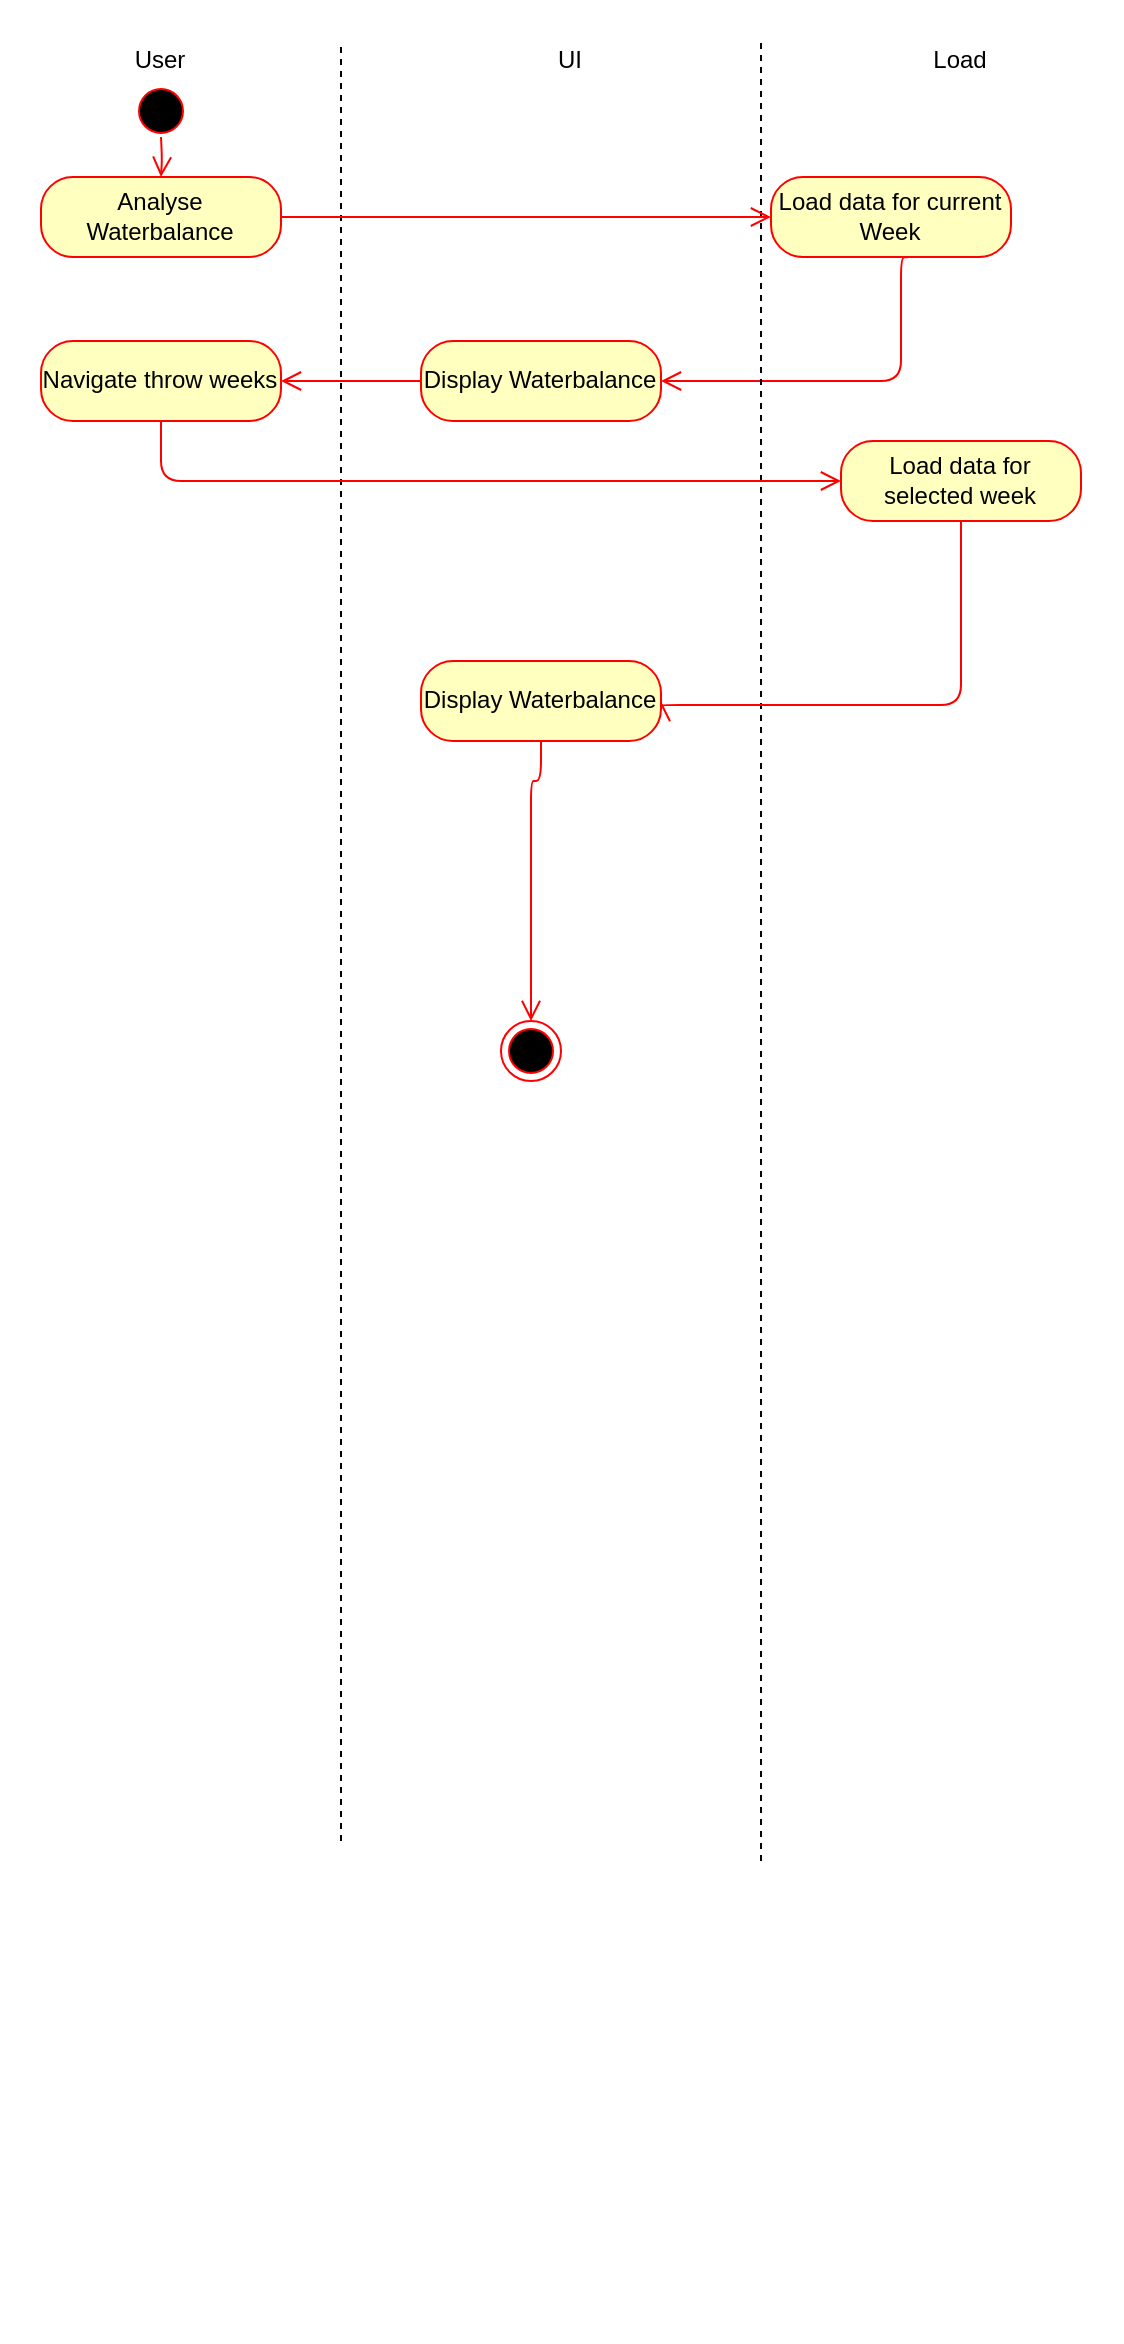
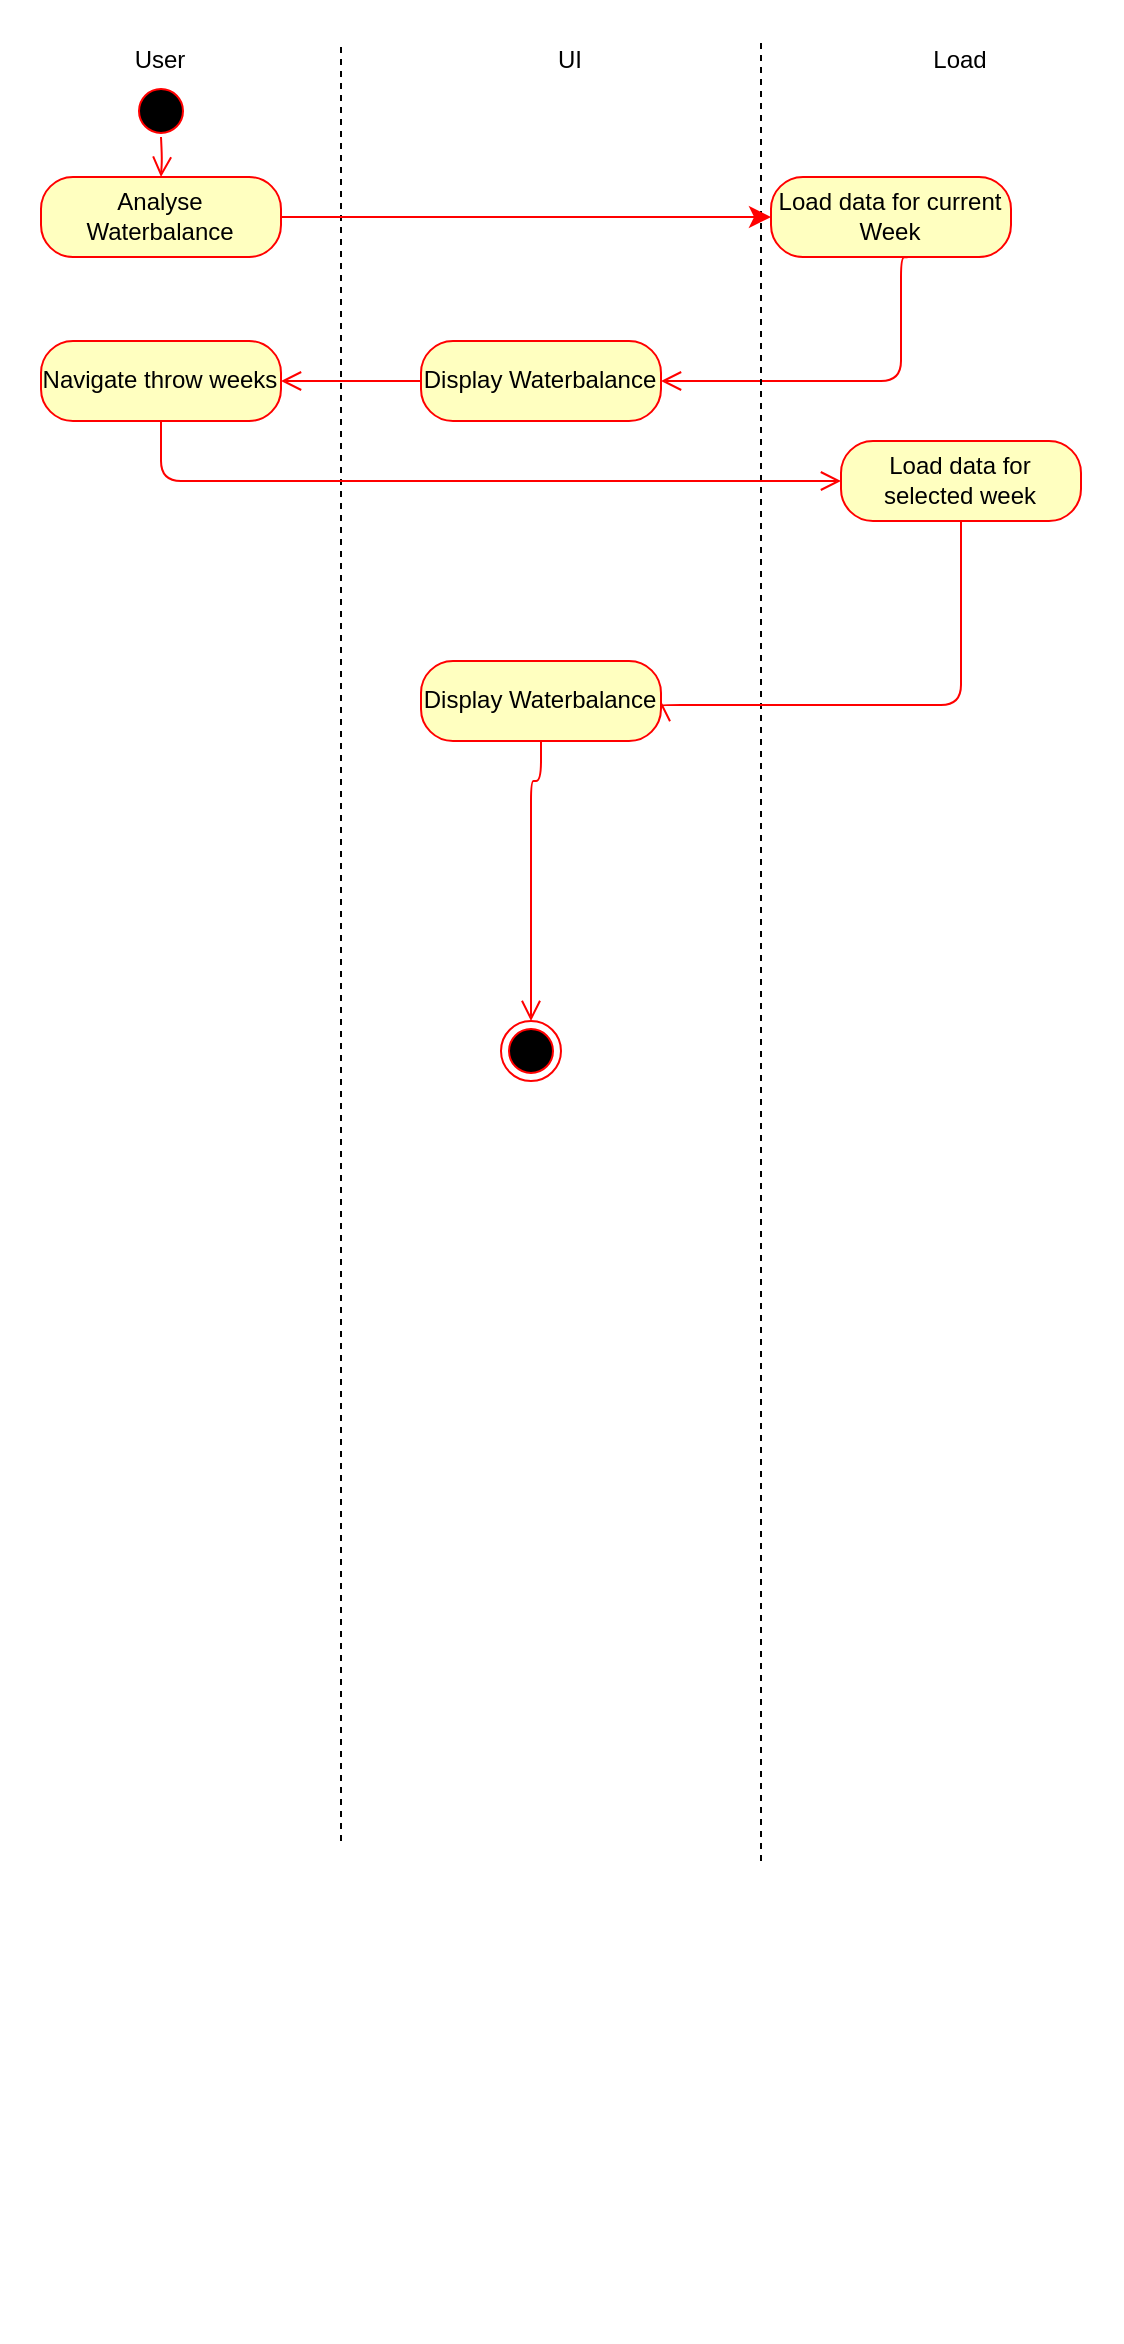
  <mxCell id="0" />
  <mxCell id="1" parent="0" />
  <mxCell id="2" value="" style="ellipse;html=1;shape=startState;fillColor=#000000;strokeColor=#ff0000;" vertex="1" parent="1"><mxGeometry x="65" y="40" width="30" height="30" as="geometry" /></mxCell>
  <mxCell id="3" value="" style="edgeStyle=orthogonalEdgeStyle;html=1;verticalAlign=bottom;endArrow=open;endSize=8;strokeColor=#ff0000;entryX=0.5;entryY=0;entryDx=0;entryDy=0;" edge="1" parent="1" target="4"><mxGeometry relative="1" as="geometry"><mxPoint x="80" y="8" as="targetPoint" /><mxPoint x="80" y="68" as="sourcePoint" /></mxGeometry></mxCell>
  <mxCell id="4" value="Analyse Waterbalance" style="rounded=1;whiteSpace=wrap;html=1;arcSize=40;fontColor=#000000;fillColor=#ffffc0;strokeColor=#ff0000;" vertex="1" parent="1"><mxGeometry x="20" y="88" width="120" height="40" as="geometry" /></mxCell>
  <mxCell id="5" value="Display Waterbalance" style="rounded=1;whiteSpace=wrap;html=1;arcSize=40;fontColor=#000000;fillColor=#ffffc0;strokeColor=#ff0000;" vertex="1" parent="1"><mxGeometry x="210" y="170" width="120" height="40" as="geometry" /></mxCell>
  <mxCell id="6" value="&lt;br&gt;" style="edgeStyle=orthogonalEdgeStyle;html=1;align=left;verticalAlign=bottom;endArrow=open;endSize=8;strokeColor=#ff0000;entryX=1;entryY=0.5;entryDx=0;entryDy=0;exitX=0.569;exitY=1.004;exitDx=0;exitDy=0;exitPerimeter=0;" edge="1" parent="1" source="16" target="5"><mxGeometry x="-0.199" y="72" relative="1" as="geometry"><mxPoint x="405" y="340" as="targetPoint" /><Array as="points"><mxPoint x="450" y="128" /><mxPoint x="450" y="190" /></Array><mxPoint x="40" y="-12" as="offset" /></mxGeometry></mxCell>
  <mxCell id="7" value="Load data for selected week" style="rounded=1;whiteSpace=wrap;html=1;arcSize=40;fontColor=#000000;fillColor=#ffffc0;strokeColor=#ff0000;" vertex="1" parent="1"><mxGeometry x="420" y="220" width="120" height="40" as="geometry" /></mxCell>
  <mxCell id="8" value="" style="edgeStyle=orthogonalEdgeStyle;html=1;verticalAlign=bottom;endArrow=open;endSize=8;strokeColor=#ff0000;" edge="1" parent="1"><mxGeometry relative="1" as="geometry"><mxPoint x="285" y="1150" as="targetPoint" /><mxPoint x="285" y="1150" as="sourcePoint" /></mxGeometry></mxCell>
  <mxCell id="9" value="" style="endArrow=none;dashed=1;html=1;" edge="1" parent="1"><mxGeometry width="50" height="50" relative="1" as="geometry"><mxPoint x="170" y="920" as="sourcePoint" /><mxPoint x="170" y="20" as="targetPoint" /></mxGeometry></mxCell>
  <mxCell id="10" value="" style="endArrow=none;dashed=1;html=1;" edge="1" parent="1"><mxGeometry width="50" height="50" relative="1" as="geometry"><mxPoint x="380" y="930" as="sourcePoint" /><mxPoint x="380" y="20" as="targetPoint" /></mxGeometry></mxCell>
  <mxCell id="11" value="User" style="text;html=1;strokeColor=none;fillColor=none;align=center;verticalAlign=middle;whiteSpace=wrap;rounded=0;" vertex="1" parent="1"><mxGeometry x="60" y="20" width="40" height="20" as="geometry" /></mxCell>
  <mxCell id="12" value="UI" style="text;html=1;strokeColor=none;fillColor=none;align=center;verticalAlign=middle;whiteSpace=wrap;rounded=0;" vertex="1" parent="1"><mxGeometry x="265" y="20" width="40" height="20" as="geometry" /></mxCell>
  <mxCell id="13" value="Load" style="text;html=1;strokeColor=none;fillColor=none;align=center;verticalAlign=middle;whiteSpace=wrap;rounded=0;" vertex="1" parent="1"><mxGeometry x="460" y="20" width="40" height="20" as="geometry" /></mxCell>
- <mxCell id="14" value="" style="edgeStyle=orthogonalEdgeStyle;html=1;verticalAlign=bottom;endArrow=open;endSize=8;strokeColor=#ff0000;exitX=1;exitY=0.5;exitDx=0;exitDy=0;entryX=0;entryY=0.5;entryDx=0;entryDy=0;" edge="1" parent="1" source="4" target="16"><mxGeometry relative="1" as="geometry"><mxPoint x="220" y="108" as="targetPoint" /><mxPoint x="90" y="138" as="sourcePoint" /></mxGeometry></mxCell>
+ <mxCell id="14" value="" style="edgeStyle=orthogonalEdgeStyle;html=1;verticalAlign=bottom;endArrow=classic;endSize=8;strokeColor=#ff0000;exitX=1;exitY=0.5;exitDx=0;exitDy=0;entryX=0;entryY=0.5;entryDx=0;entryDy=0;" edge="1" parent="1" source="4" target="16"><mxGeometry relative="1" as="geometry"><mxPoint x="220" y="108" as="targetPoint" /><mxPoint x="90" y="138" as="sourcePoint" /></mxGeometry></mxCell>
  <mxCell id="15" value="" style="edgeStyle=orthogonalEdgeStyle;html=1;align=left;verticalAlign=bottom;endArrow=open;endSize=8;strokeColor=#ff0000;exitX=0;exitY=0.5;exitDx=0;exitDy=0;entryX=1;entryY=0.5;entryDx=0;entryDy=0;" edge="1" parent="1" source="5" target="17"><mxGeometry x="-0.882" y="32" relative="1" as="geometry"><mxPoint x="130" y="190" as="targetPoint" /><Array as="points" /><mxPoint x="25" y="52" as="offset" /><mxPoint x="95" y="320" as="sourcePoint" /></mxGeometry></mxCell>
  <mxCell id="16" value="Load data for current Week" style="rounded=1;whiteSpace=wrap;html=1;arcSize=40;fontColor=#000000;fillColor=#ffffc0;strokeColor=#ff0000;" vertex="1" parent="1"><mxGeometry x="385" y="88" width="120" height="40" as="geometry" /></mxCell>
  <mxCell id="17" value="Navigate throw weeks" style="rounded=1;whiteSpace=wrap;html=1;arcSize=40;fontColor=#000000;fillColor=#ffffc0;strokeColor=#ff0000;" vertex="1" parent="1"><mxGeometry x="20" y="170" width="120" height="40" as="geometry" /></mxCell>
  <mxCell id="18" value="" style="edgeStyle=orthogonalEdgeStyle;html=1;verticalAlign=bottom;endArrow=open;endSize=8;strokeColor=#ff0000;exitX=0.5;exitY=1;exitDx=0;exitDy=0;" edge="1" parent="1" source="17"><mxGeometry relative="1" as="geometry"><mxPoint x="420" y="240" as="targetPoint" /><mxPoint x="150" y="118" as="sourcePoint" /><Array as="points"><mxPoint x="80" y="240" /><mxPoint x="420" y="240" /></Array></mxGeometry></mxCell>
  <mxCell id="19" value="&lt;br&gt;" style="edgeStyle=orthogonalEdgeStyle;html=1;align=left;verticalAlign=bottom;endArrow=open;endSize=8;strokeColor=#ff0000;entryX=1;entryY=0.5;entryDx=0;entryDy=0;exitX=0.5;exitY=1;exitDx=0;exitDy=0;" edge="1" parent="1" source="7" target="20"><mxGeometry x="-0.199" y="72" relative="1" as="geometry"><mxPoint x="340" y="351.84" as="targetPoint" /><Array as="points"><mxPoint x="480" y="352" /><mxPoint x="330" y="352" /></Array><mxPoint x="40" y="-12" as="offset" /><mxPoint x="478.28" y="290" as="sourcePoint" /></mxGeometry></mxCell>
  <mxCell id="20" value="Display Waterbalance" style="rounded=1;whiteSpace=wrap;html=1;arcSize=40;fontColor=#000000;fillColor=#ffffc0;strokeColor=#ff0000;" vertex="1" parent="1"><mxGeometry x="210" y="330" width="120" height="40" as="geometry" /></mxCell>
  <mxCell id="21" value="" style="ellipse;html=1;shape=endState;fillColor=#000000;strokeColor=#ff0000;" vertex="1" parent="1"><mxGeometry x="250" y="510" width="30" height="30" as="geometry" /></mxCell>
  <mxCell id="22" value="&lt;br&gt;" style="edgeStyle=orthogonalEdgeStyle;html=1;align=left;verticalAlign=bottom;endArrow=open;endSize=8;strokeColor=#ff0000;entryX=0.5;entryY=0;entryDx=0;entryDy=0;exitX=0.5;exitY=1;exitDx=0;exitDy=0;" edge="1" parent="1" source="20" target="21"><mxGeometry x="-0.199" y="72" relative="1" as="geometry"><mxPoint x="340" y="360" as="targetPoint" /><Array as="points"><mxPoint x="270" y="390" /><mxPoint x="265" y="390" /></Array><mxPoint x="40" y="-12" as="offset" /><mxPoint x="490" y="270" as="sourcePoint" /></mxGeometry></mxCell>
